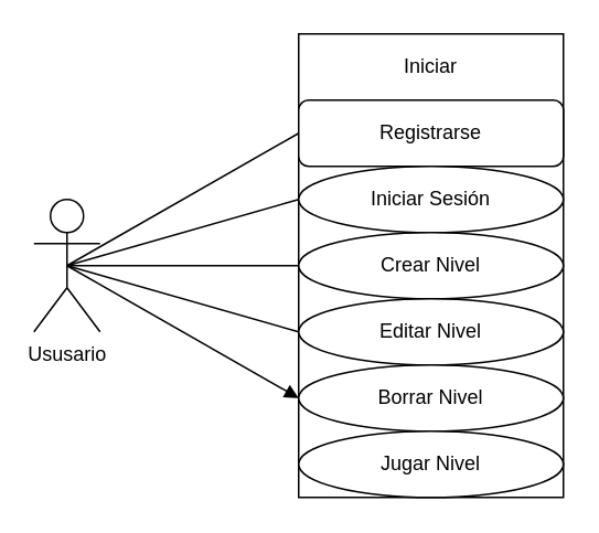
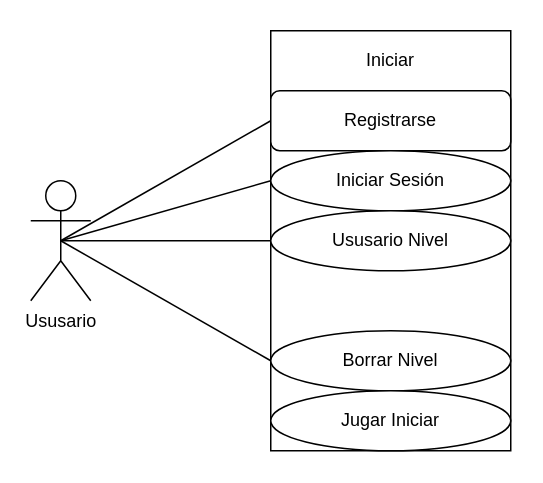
  <mxCell id="0" />
  <mxCell id="1" parent="0" />
  <mxCell id="2" value="" style="rounded=0;whiteSpace=wrap;html=1;" vertex="1" parent="1"><mxGeometry x="180" y="20" width="160" height="280" as="geometry" /></mxCell>
  <mxCell id="3" value="Registrarse" style="whiteSpace=wrap;html=1;rounded=1;" vertex="1" parent="1"><mxGeometry x="180" y="60" width="160" height="40" as="geometry" /></mxCell>
  <mxCell id="4" value="Iniciar Sesión" style="ellipse;whiteSpace=wrap;html=1;" vertex="1" parent="1"><mxGeometry x="180" y="100" width="160" height="40" as="geometry" /></mxCell>
- <mxCell id="5" value="Crear Nivel" style="ellipse;whiteSpace=wrap;html=1;" vertex="1" parent="1"><mxGeometry x="180" y="140" width="160" height="40" as="geometry" /></mxCell>
- <mxCell id="6" value="Editar Nivel" style="ellipse;whiteSpace=wrap;html=1;" vertex="1" parent="1"><mxGeometry x="180" y="180" width="160" height="40" as="geometry" /></mxCell>
+ <mxCell id="5" value="Ususario Nivel" style="ellipse;whiteSpace=wrap;html=1;" vertex="1" parent="1"><mxGeometry x="180" y="140" width="160" height="40" as="geometry" /></mxCell>
  <mxCell id="7" value="Borrar Nivel" style="ellipse;whiteSpace=wrap;html=1;" vertex="1" parent="1"><mxGeometry x="180" y="220" width="160" height="40" as="geometry" /></mxCell>
- <mxCell id="8" value="Jugar Nivel" style="ellipse;whiteSpace=wrap;html=1;" vertex="1" parent="1"><mxGeometry x="180" y="260" width="160" height="40" as="geometry" /></mxCell>
+ <mxCell id="8" value="Jugar Iniciar" style="ellipse;whiteSpace=wrap;html=1;" vertex="1" parent="1"><mxGeometry x="180" y="260" width="160" height="40" as="geometry" /></mxCell>
  <mxCell id="9" value="Iniciar" style="text;html=1;strokeColor=none;fillColor=none;align=center;verticalAlign=middle;whiteSpace=wrap;rounded=0;" vertex="1" parent="1"><mxGeometry x="180" y="20" width="160" height="40" as="geometry" /></mxCell>
  <mxCell id="10" value="Ususario" style="shape=umlActor;verticalLabelPosition=bottom;verticalAlign=top;html=1;outlineConnect=0;" vertex="1" parent="1"><mxGeometry x="20" y="120" width="40" height="80" as="geometry" /></mxCell>
  <mxCell id="11" value="" style="endArrow=none;html=1;entryX=0;entryY=0.5;entryDx=0;entryDy=0;exitX=0.5;exitY=0.5;exitDx=0;exitDy=0;exitPerimeter=0;" edge="1" parent="1" source="10" target="3"><mxGeometry width="50" height="50" relative="1" as="geometry"><mxPoint x="60" y="160" as="sourcePoint" /><mxPoint x="160" y="100" as="targetPoint" /></mxGeometry></mxCell>
  <mxCell id="12" value="" style="endArrow=none;html=1;exitX=0.5;exitY=0.5;exitDx=0;exitDy=0;exitPerimeter=0;entryX=0;entryY=0.5;entryDx=0;entryDy=0;" edge="1" parent="1" source="10" target="4"><mxGeometry width="50" height="50" relative="1" as="geometry"><mxPoint x="180" y="180" as="sourcePoint" /><mxPoint x="230" y="130" as="targetPoint" /></mxGeometry></mxCell>
  <mxCell id="13" value="" style="endArrow=none;html=1;exitX=0.5;exitY=0.5;exitDx=0;exitDy=0;exitPerimeter=0;entryX=0;entryY=0.5;entryDx=0;entryDy=0;" edge="1" parent="1" source="10" target="5"><mxGeometry width="50" height="50" relative="1" as="geometry"><mxPoint x="180" y="180" as="sourcePoint" /><mxPoint x="230" y="130" as="targetPoint" /></mxGeometry></mxCell>
- <mxCell id="14" value="" style="endArrow=none;html=1;exitX=0.5;exitY=0.5;exitDx=0;exitDy=0;exitPerimeter=0;entryX=0;entryY=0.5;entryDx=0;entryDy=0;" edge="1" parent="1" source="10" target="6"><mxGeometry width="50" height="50" relative="1" as="geometry"><mxPoint x="180" y="180" as="sourcePoint" /><mxPoint x="230" y="130" as="targetPoint" /></mxGeometry></mxCell>
- <mxCell id="15" value="" style="endArrow=block;html=1;exitX=0.5;exitY=0.5;exitDx=0;exitDy=0;exitPerimeter=0;entryX=0;entryY=0.5;entryDx=0;entryDy=0;" edge="1" parent="1" source="10" target="7"><mxGeometry width="50" height="50" relative="1" as="geometry"><mxPoint x="180" y="180" as="sourcePoint" /><mxPoint x="230" y="130" as="targetPoint" /></mxGeometry></mxCell>
+ <mxCell id="15" value="" style="endArrow=none;html=1;exitX=0.5;exitY=0.5;exitDx=0;exitDy=0;exitPerimeter=0;entryX=0;entryY=0.5;entryDx=0;entryDy=0;" edge="1" parent="1" source="10" target="7"><mxGeometry width="50" height="50" relative="1" as="geometry"><mxPoint x="180" y="180" as="sourcePoint" /><mxPoint x="230" y="130" as="targetPoint" /></mxGeometry></mxCell>
